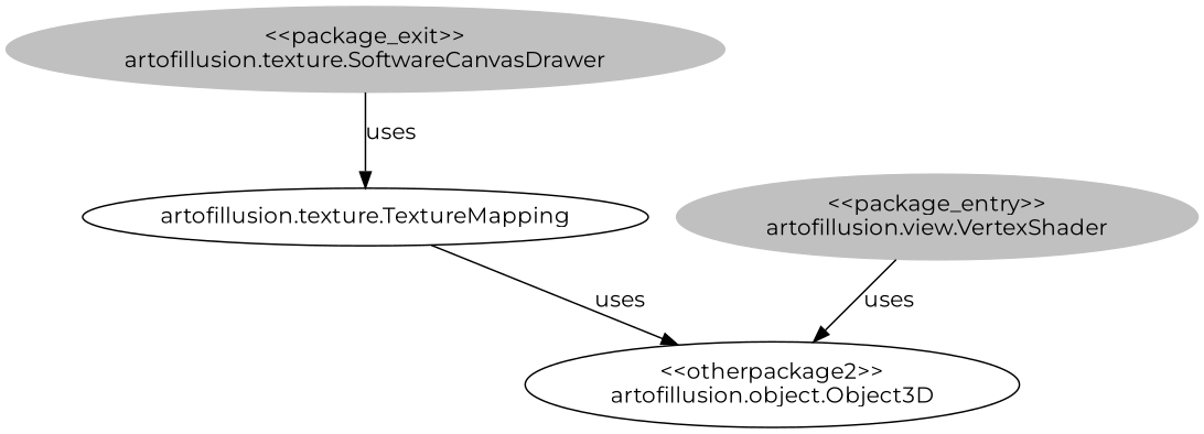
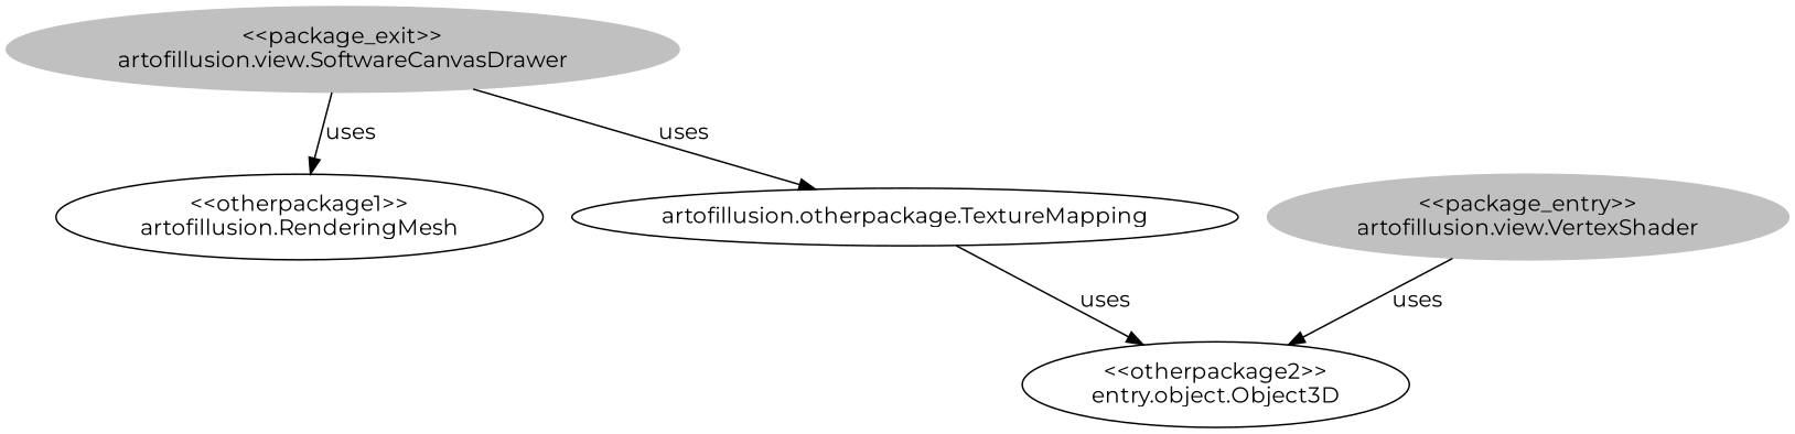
  digraph {
    fontname=Montserrat
    node [fontname=Montserrat]
    edge [fontname=Montserrat]
-   n1 [color=grey label="<<package_exit>>\nartofillusion.texture.SoftwareCanvasDrawer" style=filled]
-   n3 [label="artofillusion.texture.TextureMapping"]
+   n1 [color=grey label="<<package_exit>>\nartofillusion.view.SoftwareCanvasDrawer" style=filled]
+   n2 [label="<<otherpackage1>>\nartofillusion.RenderingMesh"]
+   n3 [label="artofillusion.otherpackage.TextureMapping"]
    n4 [color=grey label="<<package_entry>>\nartofillusion.view.VertexShader" style=filled]
-   n5 [label="<<otherpackage2>>\nartofillusion.object.Object3D"]
+   n5 [label="<<otherpackage2>>\nentry.object.Object3D"]
+   n1 -> n2 [label=uses]
    n1 -> n3 [label=uses]
    n3 -> n5 [label=uses]
    n4 -> n5 [label=uses]
  }
